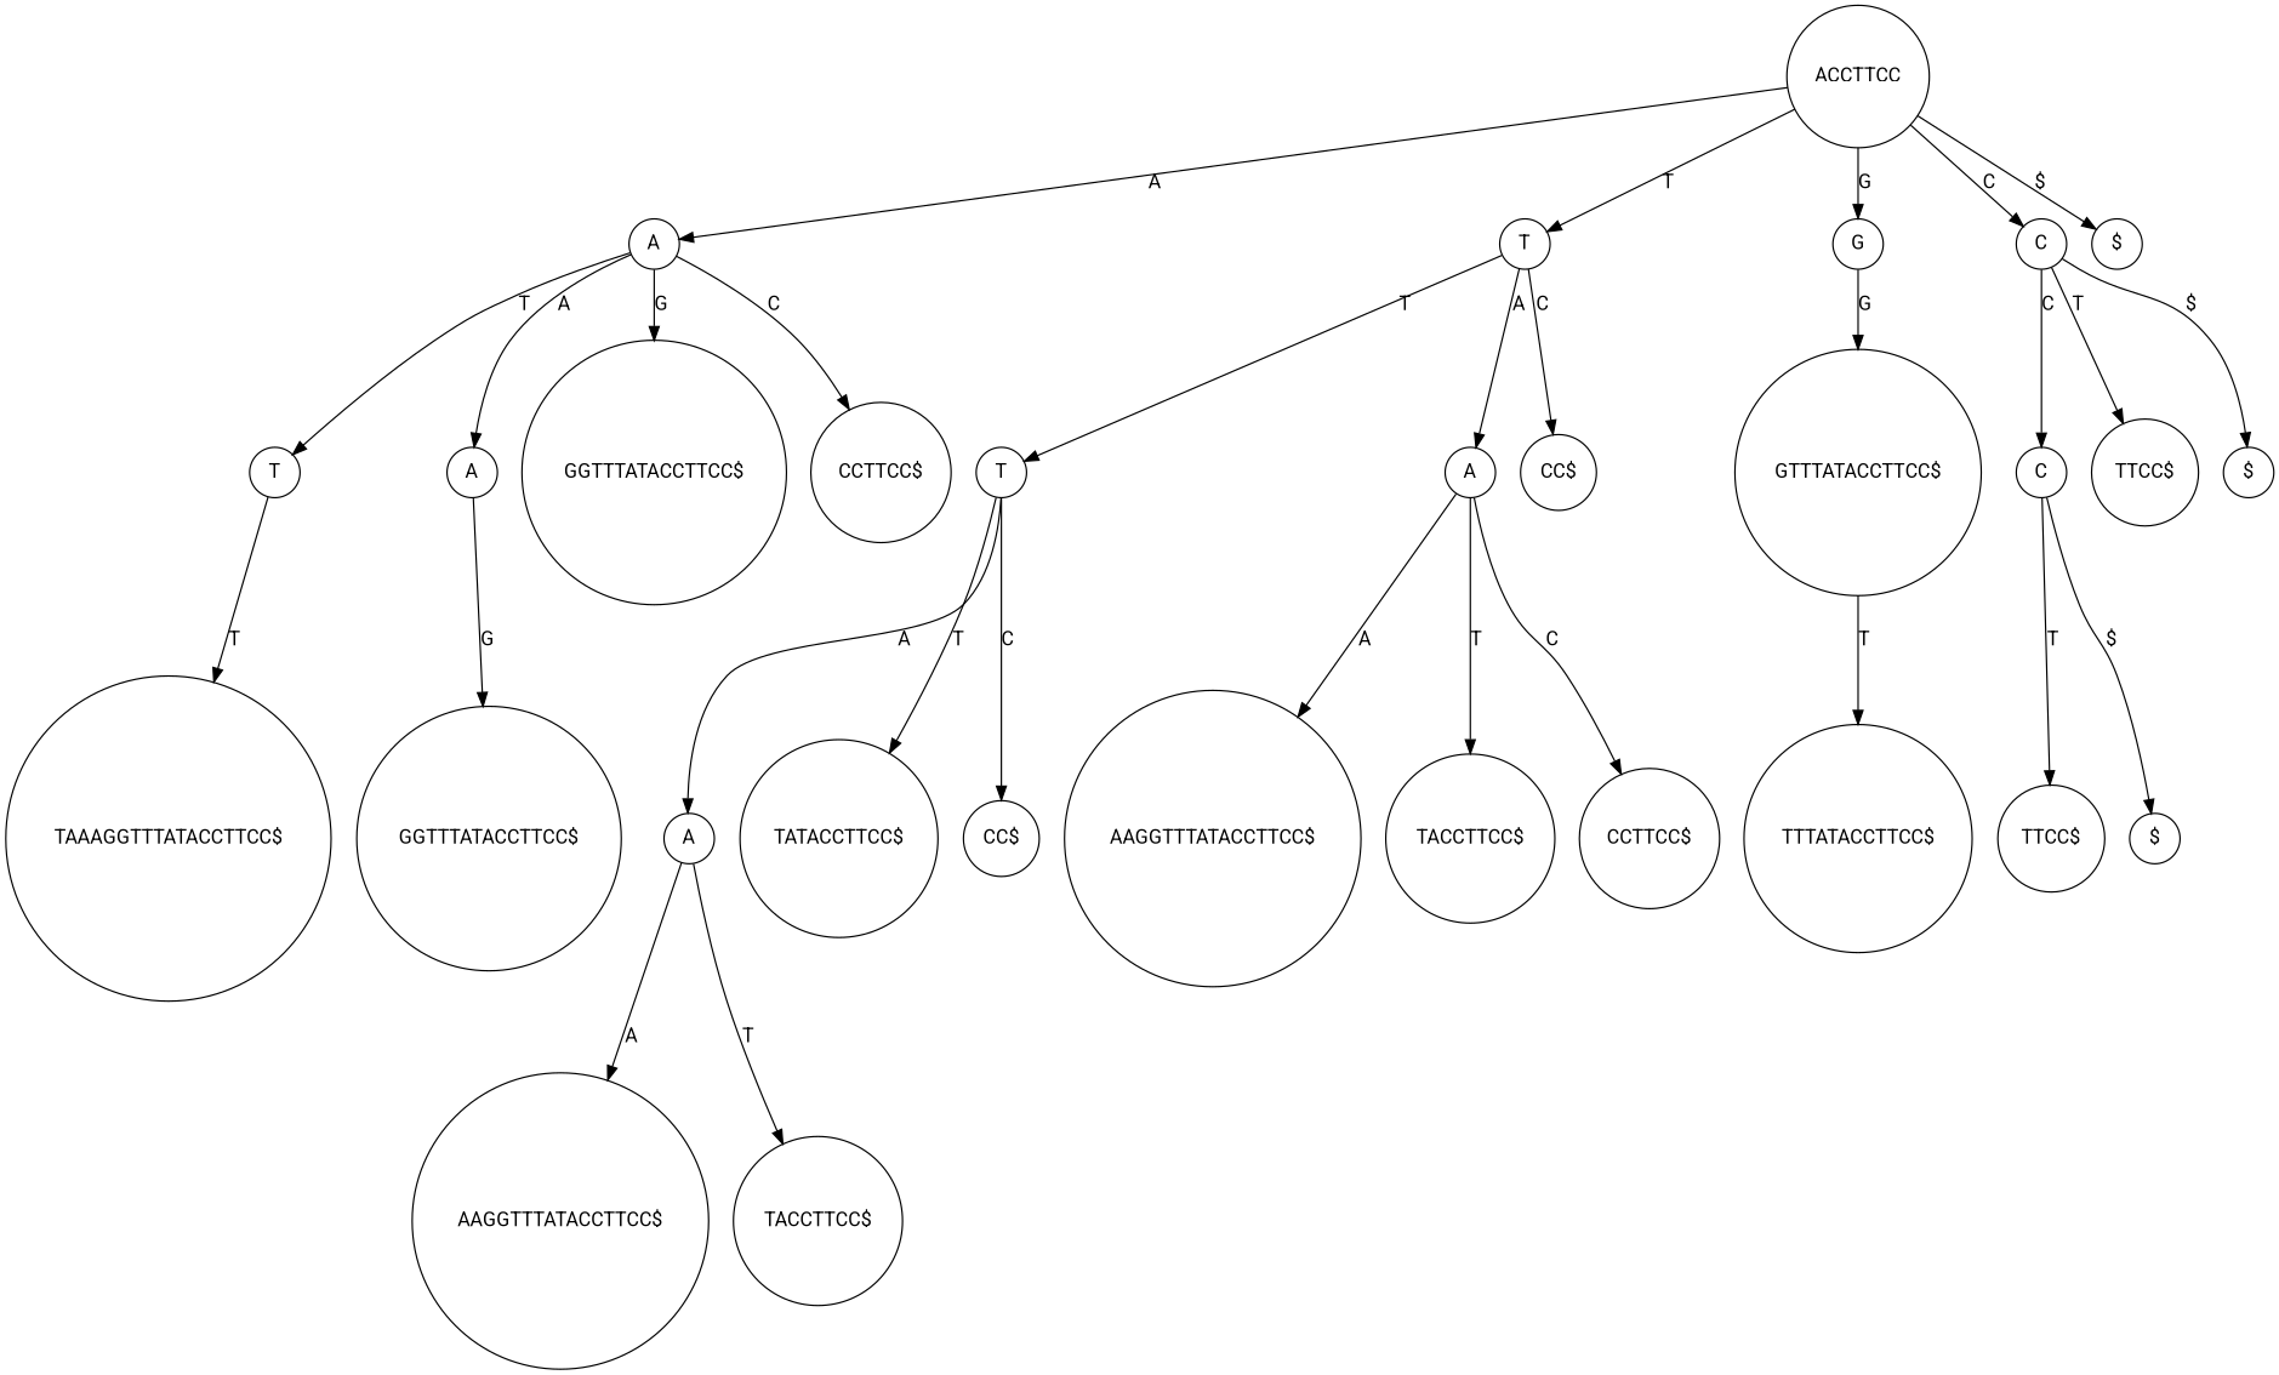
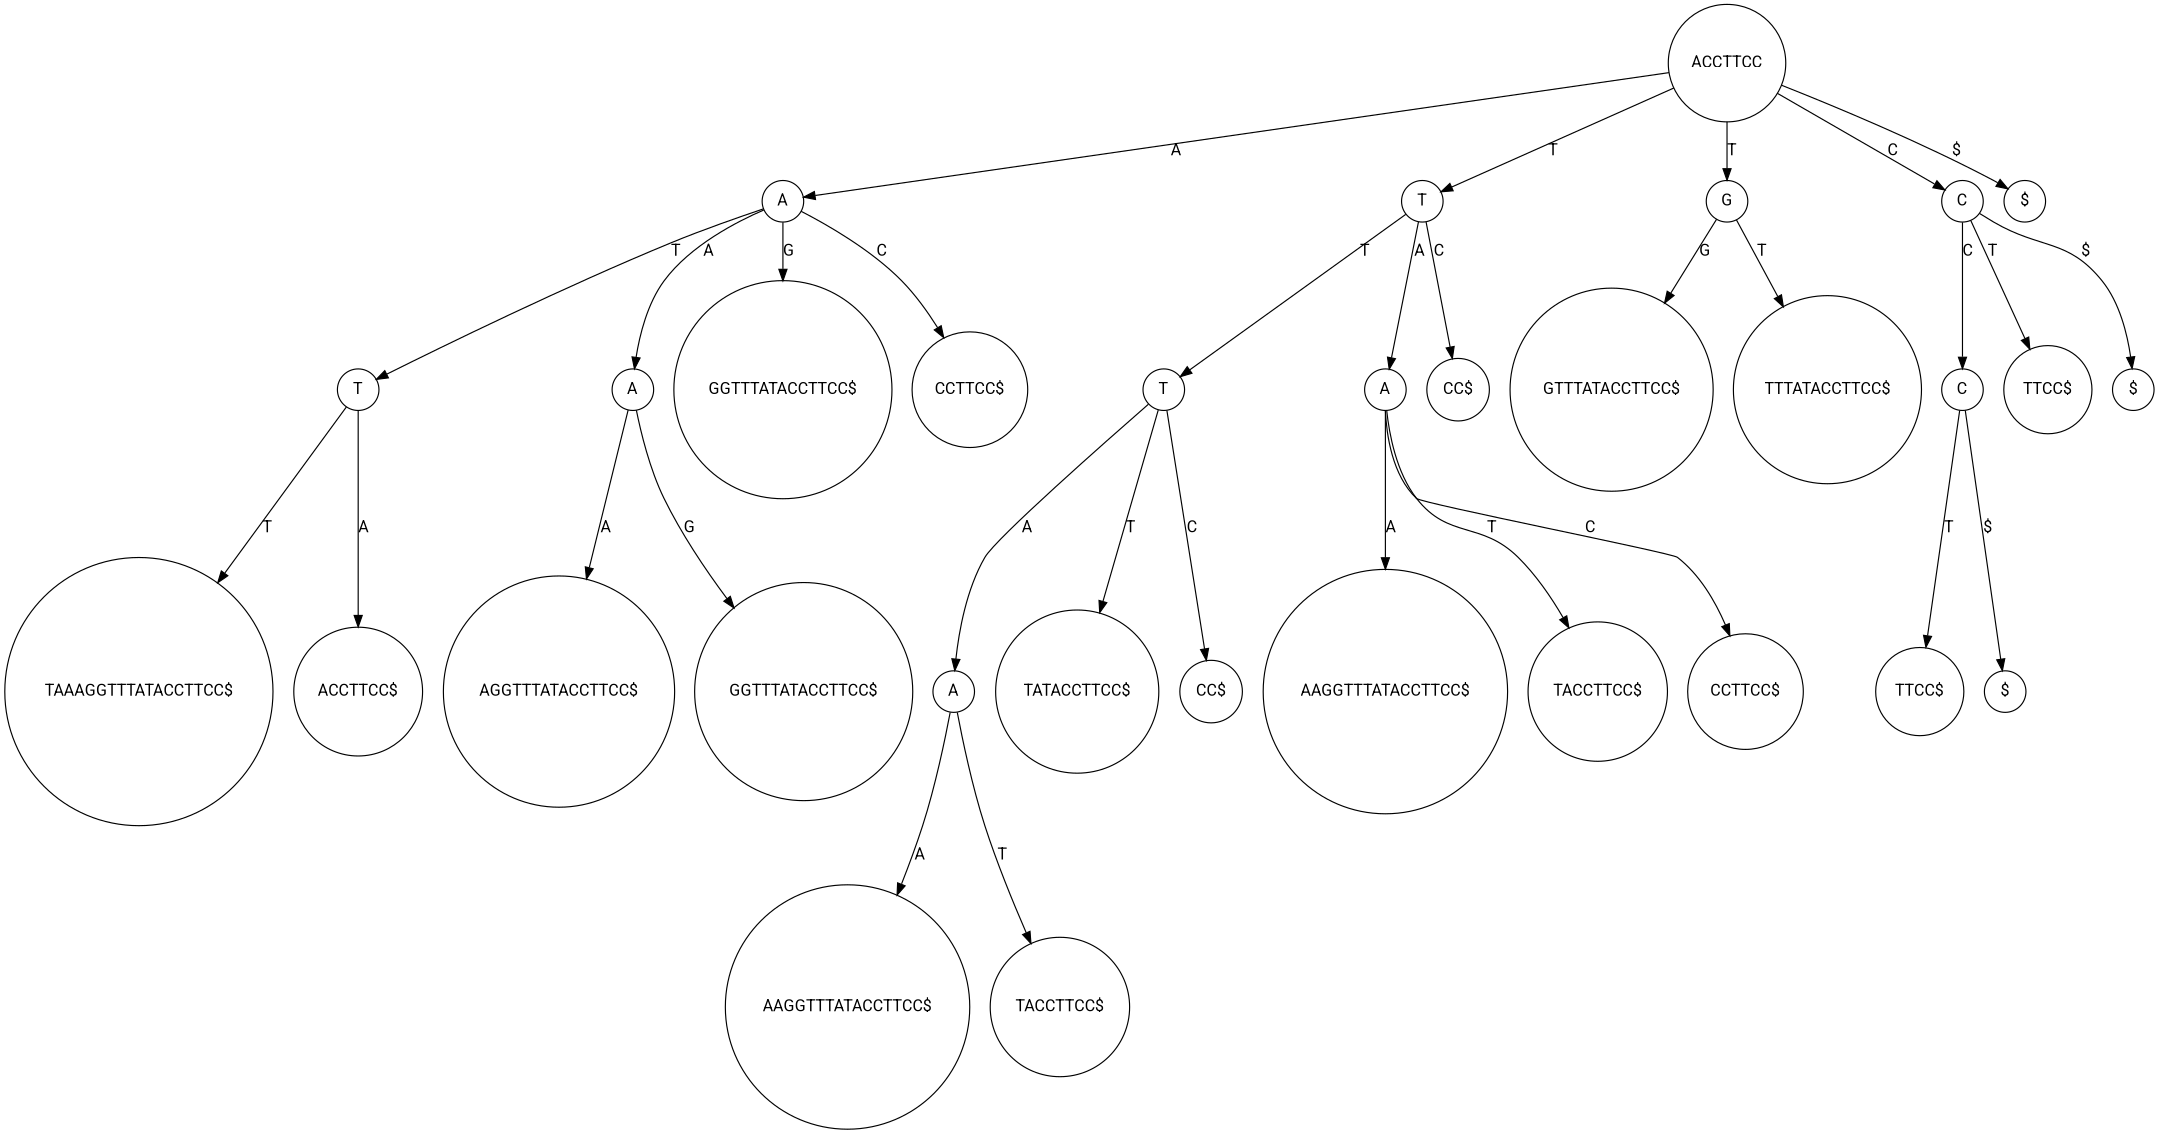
  digraph {
    fontname=Roboto
    node [fontname=Roboto shape=circle]
    edge [fontname=Roboto]
    n1 [label=ACCTTCC]
    n2 [label=A]
    n3 [label=T]
    n4 [label=G]
    n5 [label=C]
    n6 [label="$"]
    n7 [label=T]
    n8 [label=A]
    n9 [label="GGTTTATACCTTCC$"]
    n10 [label="CCTTCC$"]
    n11 [label=T]
    n12 [label=A]
    n13 [label="CC$"]
    n14 [label="GTTTATACCTTCC$"]
    n15 [label="TTTATACCTTCC$"]
    n16 [label=C]
    n17 [label="TTCC$"]
    n18 [label="$"]
    n19 [label="TAAAGGTTTATACCTTCC$"]
+   n20 [label="ACCTTCC$"]
+   n21 [label="AGGTTTATACCTTCC$"]
    n22 [label="GGTTTATACCTTCC$"]
    n23 [label=A]
    n24 [label="TATACCTTCC$"]
    n25 [label="CC$"]
    n26 [label="AAGGTTTATACCTTCC$"]
    n27 [label="TACCTTCC$"]
    n28 [label="CCTTCC$"]
    n29 [label="TTCC$"]
    n30 [label="$"]
    n31 [label="AAGGTTTATACCTTCC$"]
    n32 [label="TACCTTCC$"]
    n1 -> n2 [label=A]
    n1 -> n3 [label=T]
-   n1 -> n4 [label=G]
+   n1 -> n4 [label=T]
    n1 -> n5 [label=C]
    n1 -> n6 [label="$"]
    n2 -> n7 [label=T]
    n2 -> n8 [label=A]
    n2 -> n9 [label=G]
    n2 -> n10 [label=C]
    n3 -> n11 [label=T]
    n3 -> n12 [label=A]
    n3 -> n13 [label=C]
    n4 -> n14 [label=G]
-   n14 -> n15 [label=T]
+   n4 -> n15 [label=T]
    n5 -> n16 [label=C]
    n5 -> n17 [label=T]
    n5 -> n18 [label="$"]
    n7 -> n19 [label=T]
+   n7 -> n20 [label=A]
+   n8 -> n21 [label=A]
    n8 -> n22 [label=G]
    n11 -> n23 [label=A]
    n11 -> n24 [label=T]
    n11 -> n25 [label=C]
    n12 -> n26 [label=A]
    n12 -> n27 [label=T]
    n12 -> n28 [label=C]
    n16 -> n29 [label=T]
    n16 -> n30 [label="$"]
    n23 -> n31 [label=A]
    n23 -> n32 [label=T]
  }
